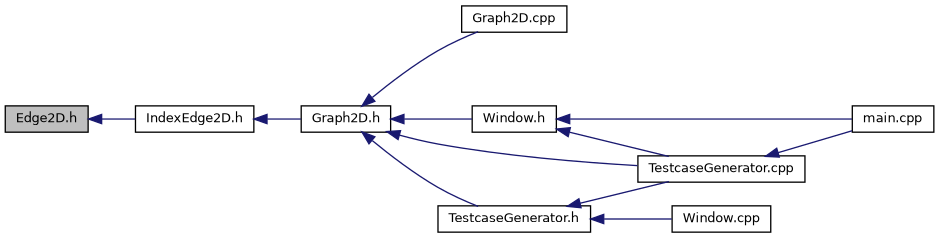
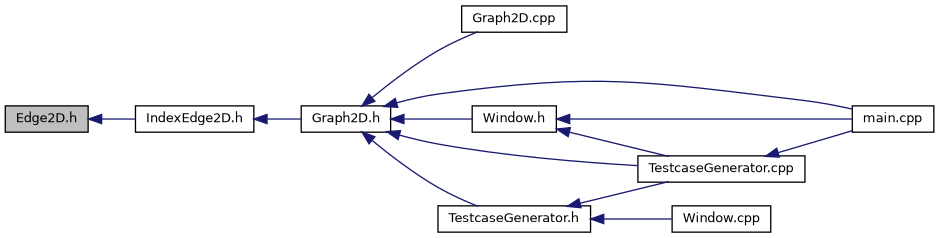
  digraph {
    rankdir=LR
    node [color=black fillcolor=white fontname=Helvetica fontsize=10 shape=record style=filled]
    edge [color=midnightblue dir=back fontname=Helvetica fontsize=10 labelfontname=Helvetica labelfontsize=10 style=solid]
    n1 [fillcolor=grey75 fontcolor=black height=0.2 label="Edge2D.h" width=0.4]
    n2 [height=0.2 label="IndexEdge2D.h" width=0.4]
    n3 [height=0.2 label="Graph2D.h" width=0.4]
    n4 [height=0.2 label="Graph2D.cpp" width=0.4]
    n5 [height=0.2 label="main.cpp" width=0.4]
    n6 [height=0.2 label="TestcaseGenerator.h" width=0.4]
    n7 [height=0.2 label="TestcaseGenerator.cpp" width=0.4]
    n8 [height=0.2 label="Window.h" width=0.4]
    n9 [height=0.2 label="Window.cpp" width=0.4]
    n1 -> n2
    n2 -> n3
    n3 -> n4
+   n3 -> n5
    n3 -> n6
    n3 -> n7
    n3 -> n8
    n6 -> n7
    n6 -> n9
    n7 -> n5
    n8 -> n5
    n8 -> n7
  }
